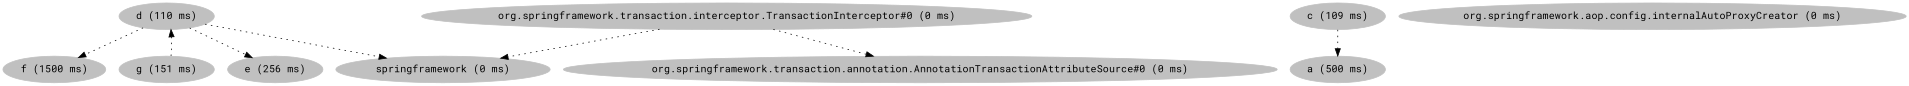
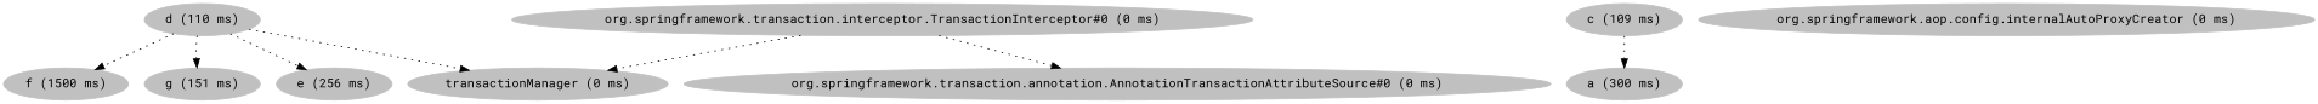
  digraph {
    fontname="Roboto Mono"
    node [color=grey fontname="Roboto Mono" style=filled]
    edge [fontname="Roboto Mono" style=dotted]
    n1 [label="d (110 ms)"]
    n2 [label="f (1500 ms)"]
    n3 [label="g (151 ms)"]
    n4 [label="e (256 ms)"]
-   n5 [label="springframework (0 ms)"]
-   n6 [label="a (500 ms)"]
+   n5 [label="transactionManager (0 ms)"]
+   n6 [label="a (300 ms)"]
    n7 [label="c (109 ms)"]
    n8 [label="org.springframework.transaction.annotation.AnnotationTransactionAttributeSource#0 (0 ms)"]
    n9 [label="org.springframework.aop.config.internalAutoProxyCreator (0 ms)"]
    n10 [label="org.springframework.transaction.interceptor.TransactionInterceptor#0 (0 ms)"]
    n1 -> n2
-   n3 -> n1
+   n1 -> n3
    n1 -> n4
    n1 -> n5
    n7 -> n6
    n10 -> n5
    n10 -> n8
  }
